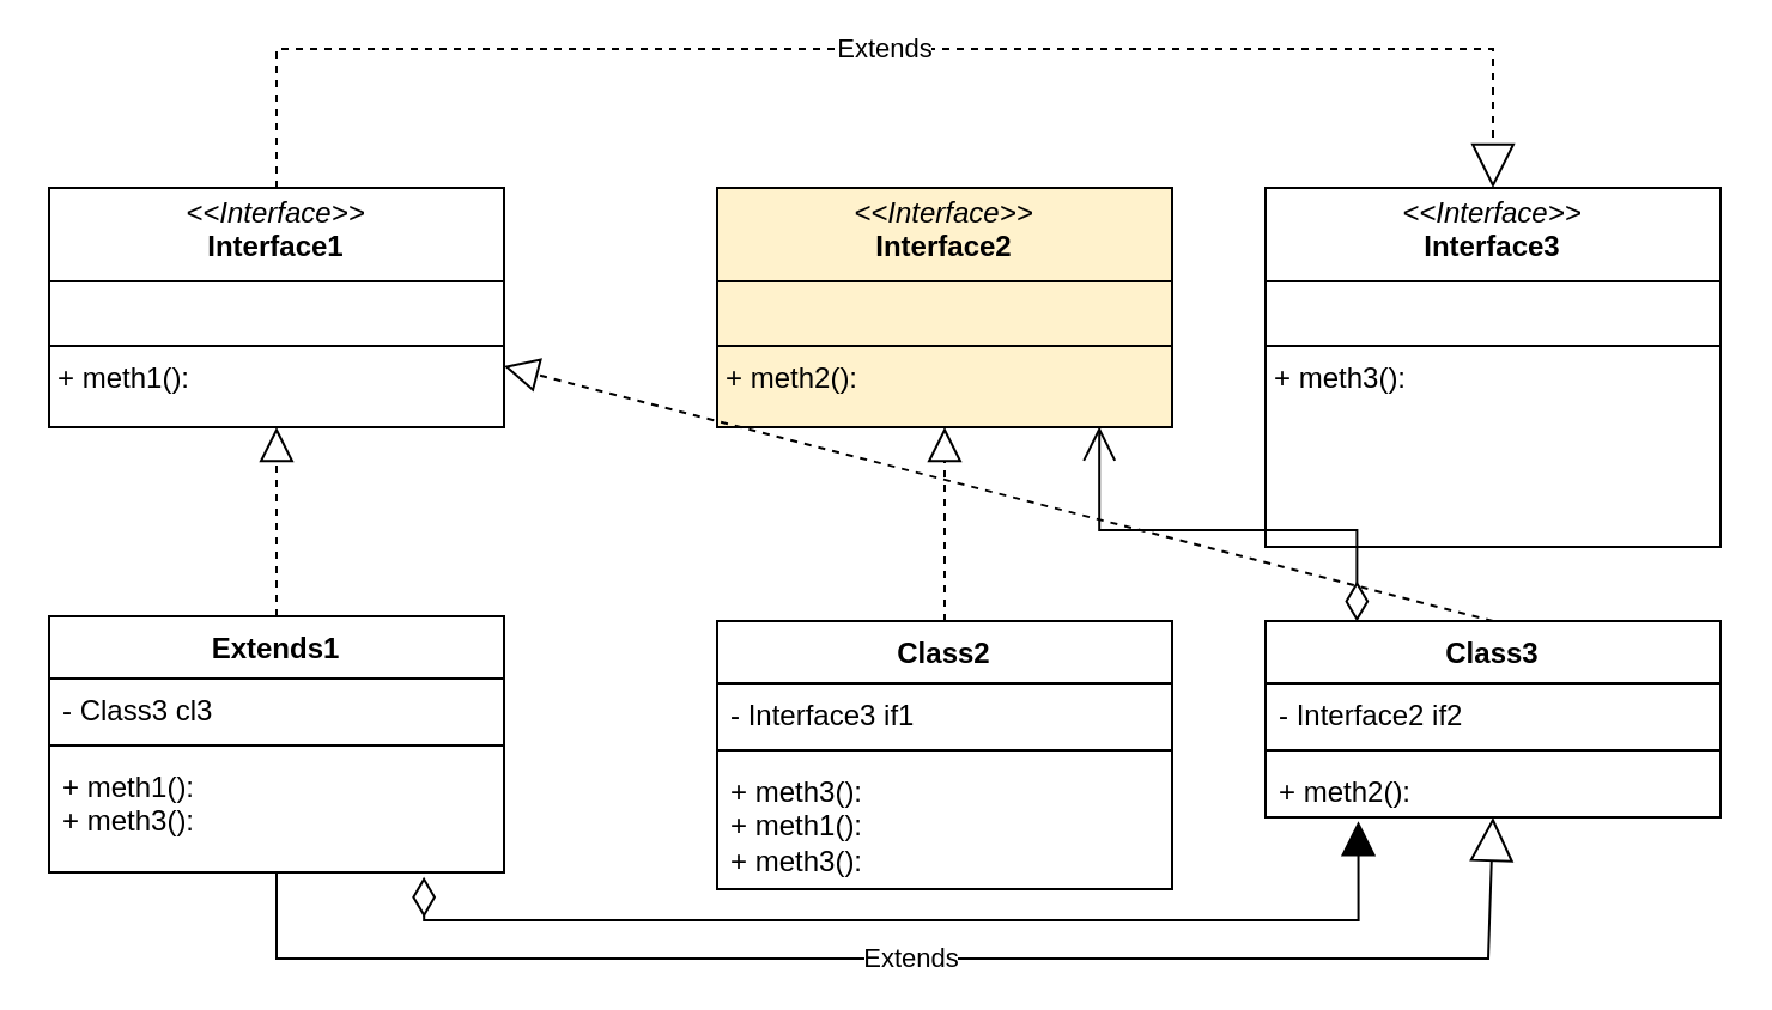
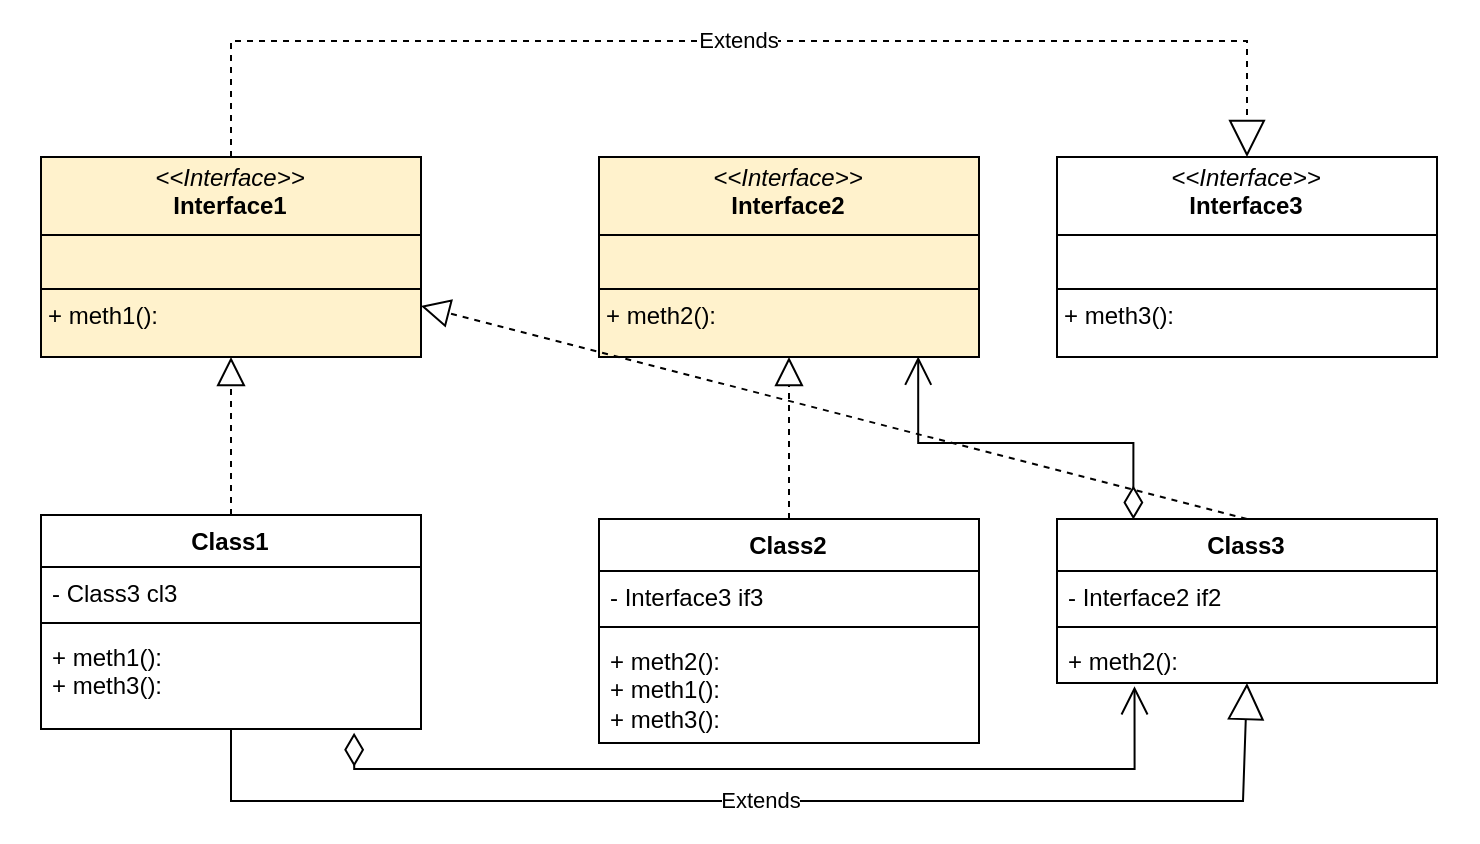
  <mxCell id="0" />
  <mxCell id="1" parent="0" />
- <mxCell id="2" value="Extends1" style="swimlane;fontStyle=1;align=center;verticalAlign=top;childLayout=stackLayout;horizontal=1;startSize=26;horizontalStack=0;resizeParent=1;resizeParentMax=0;resizeLast=0;collapsible=1;marginBottom=0;whiteSpace=wrap;html=1;" vertex="1" parent="1"><mxGeometry x="20" y="257" width="190" height="107" as="geometry" /></mxCell>
+ <mxCell id="2" value="Class1" style="swimlane;fontStyle=1;align=center;verticalAlign=top;childLayout=stackLayout;horizontal=1;startSize=26;horizontalStack=0;resizeParent=1;resizeParentMax=0;resizeLast=0;collapsible=1;marginBottom=0;whiteSpace=wrap;html=1;" vertex="1" parent="1"><mxGeometry x="20" y="257" width="190" height="107" as="geometry" /></mxCell>
  <mxCell id="3" value="- Class3 cl3" style="text;strokeColor=none;fillColor=none;align=left;verticalAlign=top;spacingLeft=4;spacingRight=4;overflow=hidden;rotatable=0;points=[[0,0.5],[1,0.5]];portConstraint=eastwest;whiteSpace=wrap;html=1;" vertex="1" parent="2"><mxGeometry y="26" width="190" height="24" as="geometry" /></mxCell>
  <mxCell id="4" value="" style="line;strokeWidth=1;fillColor=none;align=left;verticalAlign=middle;spacingTop=-1;spacingLeft=3;spacingRight=3;rotatable=0;labelPosition=right;points=[];portConstraint=eastwest;strokeColor=inherit;" vertex="1" parent="2"><mxGeometry y="50" width="190" height="8" as="geometry" /></mxCell>
  <mxCell id="5" value="+ meth1():&lt;div&gt;+ meth3():&lt;/div&gt;" style="text;strokeColor=none;fillColor=none;align=left;verticalAlign=top;spacingLeft=4;spacingRight=4;overflow=hidden;rotatable=0;points=[[0,0.5],[1,0.5]];portConstraint=eastwest;whiteSpace=wrap;html=1;" vertex="1" parent="2"><mxGeometry y="58" width="190" height="49" as="geometry" /></mxCell>
- <mxCell id="6" value="&lt;p style=&quot;margin:0px;margin-top:4px;text-align:center;&quot;&gt;&lt;i&gt;&amp;lt;&amp;lt;Interface&amp;gt;&amp;gt;&lt;/i&gt;&lt;br&gt;&lt;b&gt;Interface1&lt;/b&gt;&lt;/p&gt;&lt;hr size=&quot;1&quot; style=&quot;border-style:solid;&quot;&gt;&lt;p style=&quot;margin:0px;margin-left:4px;&quot;&gt;&lt;br&gt;&lt;/p&gt;&lt;hr size=&quot;1&quot; style=&quot;border-style:solid;&quot;&gt;&lt;p style=&quot;margin:0px;margin-left:4px;&quot;&gt;+ meth1():&lt;br&gt;&lt;/p&gt;" style="verticalAlign=top;align=left;overflow=fill;html=1;whiteSpace=wrap;" vertex="1" parent="1"><mxGeometry x="20" y="78" width="190" height="100" as="geometry" /></mxCell>
+ <mxCell id="6" value="&lt;p style=&quot;margin:0px;margin-top:4px;text-align:center;&quot;&gt;&lt;i&gt;&amp;lt;&amp;lt;Interface&amp;gt;&amp;gt;&lt;/i&gt;&lt;br&gt;&lt;b&gt;Interface1&lt;/b&gt;&lt;/p&gt;&lt;hr size=&quot;1&quot; style=&quot;border-style:solid;&quot;&gt;&lt;p style=&quot;margin:0px;margin-left:4px;&quot;&gt;&lt;br&gt;&lt;/p&gt;&lt;hr size=&quot;1&quot; style=&quot;border-style:solid;&quot;&gt;&lt;p style=&quot;margin:0px;margin-left:4px;&quot;&gt;+ meth1():&lt;br&gt;&lt;/p&gt;" style="verticalAlign=top;align=left;overflow=fill;html=1;whiteSpace=wrap;fillColor=#fff2cc;" vertex="1" parent="1"><mxGeometry x="20" y="78" width="190" height="100" as="geometry" /></mxCell>
  <mxCell id="7" value="&lt;p style=&quot;margin:0px;margin-top:4px;text-align:center;&quot;&gt;&lt;i&gt;&amp;lt;&amp;lt;Interface&amp;gt;&amp;gt;&lt;/i&gt;&lt;br&gt;&lt;b&gt;Interface2&lt;/b&gt;&lt;/p&gt;&lt;hr size=&quot;1&quot; style=&quot;border-style:solid;&quot;&gt;&lt;p style=&quot;margin:0px;margin-left:4px;&quot;&gt;&lt;br&gt;&lt;/p&gt;&lt;hr size=&quot;1&quot; style=&quot;border-style:solid;&quot;&gt;&lt;p style=&quot;margin:0px;margin-left:4px;&quot;&gt;+ meth2():&lt;br&gt;&lt;/p&gt;" style="verticalAlign=top;align=left;overflow=fill;html=1;whiteSpace=wrap;fillColor=#fff2cc;" vertex="1" parent="1"><mxGeometry x="299" y="78" width="190" height="100" as="geometry" /></mxCell>
- <mxCell id="8" value="&lt;p style=&quot;margin:0px;margin-top:4px;text-align:center;&quot;&gt;&lt;i&gt;&amp;lt;&amp;lt;Interface&amp;gt;&amp;gt;&lt;/i&gt;&lt;br&gt;&lt;b&gt;Interface3&lt;/b&gt;&lt;/p&gt;&lt;hr size=&quot;1&quot; style=&quot;border-style:solid;&quot;&gt;&lt;p style=&quot;margin:0px;margin-left:4px;&quot;&gt;&lt;br&gt;&lt;/p&gt;&lt;hr size=&quot;1&quot; style=&quot;border-style:solid;&quot;&gt;&lt;p style=&quot;margin:0px;margin-left:4px;&quot;&gt;+ meth3():&lt;br&gt;&lt;/p&gt;" style="verticalAlign=top;align=left;overflow=fill;html=1;whiteSpace=wrap;" vertex="1" parent="1"><mxGeometry x="528" y="78" width="190" height="150" as="geometry" /></mxCell>
+ <mxCell id="8" value="&lt;p style=&quot;margin:0px;margin-top:4px;text-align:center;&quot;&gt;&lt;i&gt;&amp;lt;&amp;lt;Interface&amp;gt;&amp;gt;&lt;/i&gt;&lt;br&gt;&lt;b&gt;Interface3&lt;/b&gt;&lt;/p&gt;&lt;hr size=&quot;1&quot; style=&quot;border-style:solid;&quot;&gt;&lt;p style=&quot;margin:0px;margin-left:4px;&quot;&gt;&lt;br&gt;&lt;/p&gt;&lt;hr size=&quot;1&quot; style=&quot;border-style:solid;&quot;&gt;&lt;p style=&quot;margin:0px;margin-left:4px;&quot;&gt;+ meth3():&lt;br&gt;&lt;/p&gt;" style="verticalAlign=top;align=left;overflow=fill;html=1;whiteSpace=wrap;" vertex="1" parent="1"><mxGeometry x="528" y="78" width="190" height="100" as="geometry" /></mxCell>
  <mxCell id="9" value="Class2" style="swimlane;fontStyle=1;align=center;verticalAlign=top;childLayout=stackLayout;horizontal=1;startSize=26;horizontalStack=0;resizeParent=1;resizeParentMax=0;resizeLast=0;collapsible=1;marginBottom=0;whiteSpace=wrap;html=1;" vertex="1" parent="1"><mxGeometry x="299" y="259" width="190" height="112" as="geometry" /></mxCell>
- <mxCell id="10" value="- Interface3 if1" style="text;strokeColor=none;fillColor=none;align=left;verticalAlign=top;spacingLeft=4;spacingRight=4;overflow=hidden;rotatable=0;points=[[0,0.5],[1,0.5]];portConstraint=eastwest;whiteSpace=wrap;html=1;" vertex="1" parent="9"><mxGeometry y="26" width="190" height="24" as="geometry" /></mxCell>
+ <mxCell id="10" value="- Interface3 if3" style="text;strokeColor=none;fillColor=none;align=left;verticalAlign=top;spacingLeft=4;spacingRight=4;overflow=hidden;rotatable=0;points=[[0,0.5],[1,0.5]];portConstraint=eastwest;whiteSpace=wrap;html=1;" vertex="1" parent="9"><mxGeometry y="26" width="190" height="24" as="geometry" /></mxCell>
  <mxCell id="11" value="" style="line;strokeWidth=1;fillColor=none;align=left;verticalAlign=middle;spacingTop=-1;spacingLeft=3;spacingRight=3;rotatable=0;labelPosition=right;points=[];portConstraint=eastwest;strokeColor=inherit;" vertex="1" parent="9"><mxGeometry y="50" width="190" height="8" as="geometry" /></mxCell>
- <mxCell id="12" value="+ meth3():&lt;div&gt;+ meth1():&lt;/div&gt;&lt;div&gt;&lt;div&gt;+ meth3():&lt;/div&gt;&lt;div&gt;&lt;br&gt;&lt;/div&gt;&lt;/div&gt;" style="text;strokeColor=none;fillColor=none;align=left;verticalAlign=top;spacingLeft=4;spacingRight=4;overflow=hidden;rotatable=0;points=[[0,0.5],[1,0.5]];portConstraint=eastwest;whiteSpace=wrap;html=1;" vertex="1" parent="9"><mxGeometry y="58" width="190" height="54" as="geometry" /></mxCell>
+ <mxCell id="12" value="+ meth2():&lt;div&gt;+ meth1():&lt;/div&gt;&lt;div&gt;&lt;div&gt;+ meth3():&lt;/div&gt;&lt;div&gt;&lt;br&gt;&lt;/div&gt;&lt;/div&gt;" style="text;strokeColor=none;fillColor=none;align=left;verticalAlign=top;spacingLeft=4;spacingRight=4;overflow=hidden;rotatable=0;points=[[0,0.5],[1,0.5]];portConstraint=eastwest;whiteSpace=wrap;html=1;" vertex="1" parent="9"><mxGeometry y="58" width="190" height="54" as="geometry" /></mxCell>
  <mxCell id="13" value="Class3" style="swimlane;fontStyle=1;align=center;verticalAlign=top;childLayout=stackLayout;horizontal=1;startSize=26;horizontalStack=0;resizeParent=1;resizeParentMax=0;resizeLast=0;collapsible=1;marginBottom=0;whiteSpace=wrap;html=1;" vertex="1" parent="1"><mxGeometry x="528" y="259" width="190" height="82" as="geometry" /></mxCell>
  <mxCell id="14" value="- Interface2 if2" style="text;strokeColor=none;fillColor=none;align=left;verticalAlign=top;spacingLeft=4;spacingRight=4;overflow=hidden;rotatable=0;points=[[0,0.5],[1,0.5]];portConstraint=eastwest;whiteSpace=wrap;html=1;" vertex="1" parent="13"><mxGeometry y="26" width="190" height="24" as="geometry" /></mxCell>
  <mxCell id="15" value="" style="line;strokeWidth=1;fillColor=none;align=left;verticalAlign=middle;spacingTop=-1;spacingLeft=3;spacingRight=3;rotatable=0;labelPosition=right;points=[];portConstraint=eastwest;strokeColor=inherit;" vertex="1" parent="13"><mxGeometry y="50" width="190" height="8" as="geometry" /></mxCell>
  <mxCell id="16" value="+ meth2():" style="text;strokeColor=none;fillColor=none;align=left;verticalAlign=top;spacingLeft=4;spacingRight=4;overflow=hidden;rotatable=0;points=[[0,0.5],[1,0.5]];portConstraint=eastwest;whiteSpace=wrap;html=1;" vertex="1" parent="13"><mxGeometry y="58" width="190" height="24" as="geometry" /></mxCell>
  <mxCell id="17" value="" style="endArrow=block;dashed=1;endFill=0;endSize=12;html=1;rounded=0;exitX=0.5;exitY=0;exitDx=0;exitDy=0;entryX=0.5;entryY=1;entryDx=0;entryDy=0;" edge="1" parent="1" source="2" target="6"><mxGeometry width="160" relative="1" as="geometry"><mxPoint x="292" y="238" as="sourcePoint" /><mxPoint x="452" y="238" as="targetPoint" /></mxGeometry></mxCell>
  <mxCell id="18" value="" style="endArrow=block;dashed=1;endFill=0;endSize=12;html=1;rounded=0;entryX=0.5;entryY=1;entryDx=0;entryDy=0;" edge="1" parent="1" source="9" target="7"><mxGeometry width="160" relative="1" as="geometry"><mxPoint x="393.66" y="259" as="sourcePoint" /><mxPoint x="403" y="183" as="targetPoint" /></mxGeometry></mxCell>
  <mxCell id="19" value="" style="endArrow=block;dashed=1;endFill=0;endSize=12;html=1;rounded=0;exitX=0.5;exitY=0;exitDx=0;exitDy=0;" edge="1" parent="1" source="13" target="6"><mxGeometry width="160" relative="1" as="geometry"><mxPoint x="622.66" y="259" as="sourcePoint" /><mxPoint x="621" y="176" as="targetPoint" /></mxGeometry></mxCell>
  <mxCell id="20" value="Extends" style="endArrow=block;endSize=16;endFill=0;html=1;rounded=0;exitX=0.5;exitY=0;exitDx=0;exitDy=0;entryX=0.5;entryY=0;entryDx=0;entryDy=0;dashed=1;" edge="1" parent="1" source="6" target="8"><mxGeometry width="160" relative="1" as="geometry"><mxPoint x="269" y="8" as="sourcePoint" /><mxPoint x="572" y="56" as="targetPoint" /><Array as="points"><mxPoint x="115" y="20" /><mxPoint x="623" y="20" /></Array></mxGeometry></mxCell>
  <mxCell id="21" value="Extends" style="endArrow=block;endSize=16;endFill=0;html=1;rounded=0;entryX=0.5;entryY=1;entryDx=0;entryDy=0;exitX=0.5;exitY=1;exitDx=0;exitDy=0;" edge="1" parent="1" source="2" target="13"><mxGeometry width="160" relative="1" as="geometry"><mxPoint x="103" y="369" as="sourcePoint" /><mxPoint x="459" y="397" as="targetPoint" /><Array as="points"><mxPoint x="115" y="400" /><mxPoint x="621" y="400" /></Array></mxGeometry></mxCell>
  <mxCell id="22" value="" style="endArrow=open;html=1;endSize=12;startArrow=diamondThin;startSize=14;startFill=0;edgeStyle=orthogonalEdgeStyle;align=left;verticalAlign=bottom;rounded=0;exitX=0.201;exitY=0.003;exitDx=0;exitDy=0;exitPerimeter=0;entryX=0.84;entryY=0.998;entryDx=0;entryDy=0;entryPerimeter=0;" edge="1" parent="1" source="13" target="7"><mxGeometry x="-0.818" y="-11" relative="1" as="geometry"><mxPoint x="292" as="sourcePoint" y="220" /><mxPoint x="460" y="183" as="targetPoint" /><Array as="points"><mxPoint x="566" y="221" /><mxPoint x="459" y="221" /></Array><mxPoint as="offset" /></mxGeometry></mxCell>
- <mxCell id="23" value="" style="endArrow=block;html=1;endSize=12;startArrow=diamondThin;startSize=14;startFill=0;edgeStyle=orthogonalEdgeStyle;align=left;verticalAlign=bottom;rounded=0;exitX=0.824;exitY=1.039;exitDx=0;exitDy=0;exitPerimeter=0;entryX=0.204;entryY=1.068;entryDx=0;entryDy=0;entryPerimeter=0;" edge="1" parent="1" source="5" target="16"><mxGeometry x="-1" y="3" relative="1" as="geometry"><mxPoint x="292" as="sourcePoint" y="220" /><mxPoint x="452" as="targetPoint" y="220" /><Array as="points"><mxPoint x="177" y="384" /><mxPoint x="567" y="384" /></Array></mxGeometry></mxCell>
+ <mxCell id="23" value="" style="endArrow=open;html=1;endSize=12;startArrow=diamondThin;startSize=14;startFill=0;edgeStyle=orthogonalEdgeStyle;align=left;verticalAlign=bottom;rounded=0;exitX=0.824;exitY=1.039;exitDx=0;exitDy=0;exitPerimeter=0;entryX=0.204;entryY=1.068;entryDx=0;entryDy=0;entryPerimeter=0;" edge="1" parent="1" source="5" target="16"><mxGeometry x="-1" y="3" relative="1" as="geometry"><mxPoint x="292" as="sourcePoint" y="220" /><mxPoint x="452" as="targetPoint" y="220" /><Array as="points"><mxPoint x="177" y="384" /><mxPoint x="567" y="384" /></Array></mxGeometry></mxCell>
